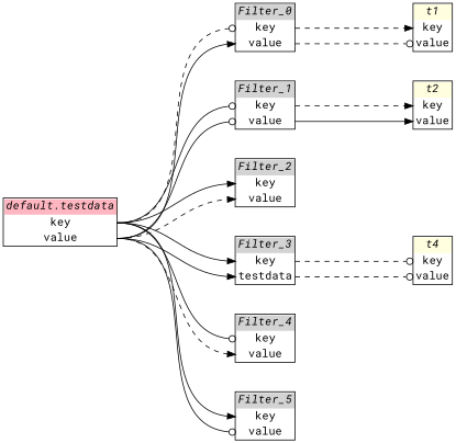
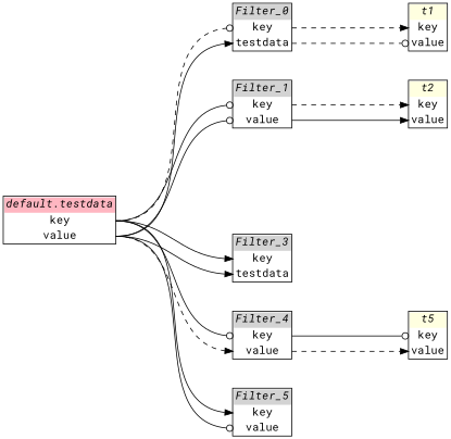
  digraph {
    fontname="Roboto Mono"
    nodesep=0.5
    rankdir=LR
    ranksep=2
    node [fontname="Roboto Mono" shape=plain]
    edge [arrowhead=normal fontname="Roboto Mono" headport=0 style=solid tailport=0]
-   n1 [label=< <table border="1" cellborder="0" cellspacing="0">   <tr><td bgcolor="lightgray" port="nodeName"><i>Filter_0</i></td></tr>   <tr><td port="0">key</td></tr> <tr><td port="1">value</td></tr> </table>>]
+   n1 [label=< <table border="1" cellborder="0" cellspacing="0">   <tr><td bgcolor="lightgray" port="nodeName"><i>Filter_0</i></td></tr>   <tr><td port="0">key</td></tr> <tr><td port="1">testdata</td></tr> </table>>]
    n2 [label=< <table border="1" cellborder="0" cellspacing="0">   <tr><td bgcolor="lightyellow" port="nodeName"><i>t1</i></td></tr>   <tr><td port="0">key</td></tr> <tr><td port="1">value</td></tr> </table>>]
    n3 [label=< <table border="1" cellborder="0" cellspacing="0">   <tr><td bgcolor="lightgray" port="nodeName"><i>Filter_1</i></td></tr>   <tr><td port="0">key</td></tr> <tr><td port="1">value</td></tr> </table>>]
    n4 [label=< <table border="1" cellborder="0" cellspacing="0">   <tr><td bgcolor="lightyellow" port="nodeName"><i>t2</i></td></tr>   <tr><td port="0">key</td></tr> <tr><td port="1">value</td></tr> </table>>]
-   n5 [label=< <table border="1" cellborder="0" cellspacing="0">   <tr><td bgcolor="lightgray" port="nodeName"><i>Filter_2</i></td></tr>   <tr><td port="0">key</td></tr> <tr><td port="1">value</td></tr> </table>>]
    n6 [label=< <table border="1" cellborder="0" cellspacing="0">   <tr><td bgcolor="lightgray" port="nodeName"><i>Filter_3</i></td></tr>   <tr><td port="0">key</td></tr> <tr><td port="1">testdata</td></tr> </table>>]
-   n7 [label=< <table border="1" cellborder="0" cellspacing="0">   <tr><td bgcolor="lightyellow" port="nodeName"><i>t4</i></td></tr>   <tr><td port="0">key</td></tr> <tr><td port="1">value</td></tr> </table>>]
    n8 [label=< <table border="1" cellborder="0" cellspacing="0">   <tr><td bgcolor="lightgray" port="nodeName"><i>Filter_4</i></td></tr>   <tr><td port="0">key</td></tr> <tr><td port="1">value</td></tr> </table>>]
+   n9 [label=< <table border="1" cellborder="0" cellspacing="0">   <tr><td bgcolor="lightyellow" port="nodeName"><i>t5</i></td></tr>   <tr><td port="0">key</td></tr> <tr><td port="1">value</td></tr> </table>>]
    n10 [label=< <table border="1" cellborder="0" cellspacing="0">   <tr><td bgcolor="lightgray" port="nodeName"><i>Filter_5</i></td></tr>   <tr><td port="0">key</td></tr> <tr><td port="1">value</td></tr> </table>>]
    n11 [label=< <table border="1" cellborder="0" cellspacing="0">   <tr><td bgcolor="lightpink" port="nodeName"><i>default.testdata</i></td></tr>   <tr><td port="0">key</td></tr> <tr><td port="1">value</td></tr> </table>>]
    n1 -> n2 [style=dashed]
    n1 -> n2 [arrowhead=odot headport=1 style=dashed tailport=1]
    n3 -> n4 [style=dashed]
    n3 -> n4 [headport=1 tailport=1]
-   n6 -> n7 [arrowhead=odot style=dashed]
-   n6 -> n7 [arrowhead=odot headport=1 style=dashed tailport=1]
+   n8 -> n9 [arrowhead=odot]
+   n8 -> n9 [headport=1 style=dashed tailport=1]
    n11 -> n1 [arrowhead=odot style=dashed]
    n11 -> n1 [headport=1 tailport=1]
    n11 -> n3 [arrowhead=odot]
    n11 -> n3 [arrowhead=odot headport=1 tailport=1]
-   n11 -> n5
-   n11 -> n5 [headport=1 style=dashed tailport=1]
    n11 -> n6
    n11 -> n6 [headport=1 tailport=1]
    n11 -> n8 [arrowhead=odot]
    n11 -> n8 [headport=1 style=dashed tailport=1]
    n11 -> n10
    n11 -> n10 [arrowhead=odot headport=1 tailport=1]
  }
